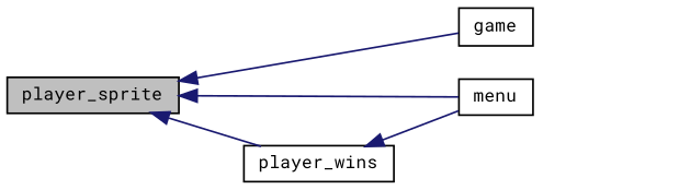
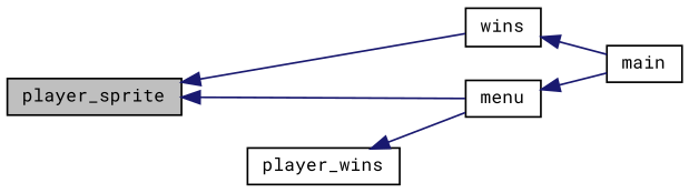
  digraph {
    fontname="Roboto Mono"
    rankdir=LR
    node [color=black fillcolor=white fontname="Roboto Mono" fontsize=10 shape=record style=filled]
    edge [color=midnightblue dir=back fontname="Roboto Mono" fontsize=10 labelfontname=Helvetica labelfontsize=10 style=solid]
    n1 [fillcolor=grey75 fontcolor=black height=0.2 label=player_sprite width=0.4]
-   n2 [height=0.2 label=game width=0.4]
+   n2 [height=0.2 label=wins width=0.4]
    n3 [height=0.2 label=menu width=0.4]
    n4 [height=0.2 label=player_wins width=0.4]
+   n5 [height=0.2 label=main width=0.4]
    n1 -> n2
    n1 -> n3
-   n1 -> n4
+   n2 -> n5
+   n3 -> n5
    n4 -> n3
  }
